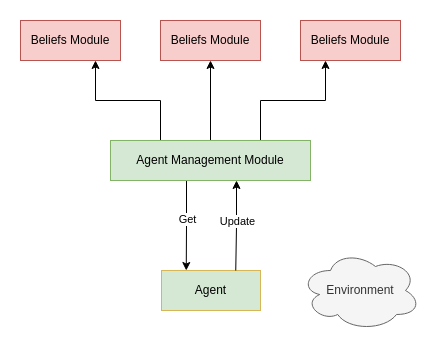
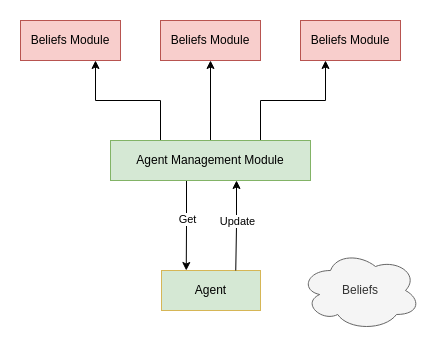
  <mxCell id="0" />
  <mxCell id="1" parent="0" />
  <mxCell id="2" value="Agent" style="rounded=0;whiteSpace=wrap;html=1;fillColor=#d5e8d4;strokeColor=#d6b656;" parent="1" vertex="1"><mxGeometry x="161" y="270" width="99" height="40" as="geometry" /></mxCell>
  <mxCell id="3" style="edgeStyle=orthogonalEdgeStyle;rounded=0;orthogonalLoop=1;jettySize=auto;html=1;exitX=0.25;exitY=0;exitDx=0;exitDy=0;entryX=0.75;entryY=1;entryDx=0;entryDy=0;" parent="1" source="10" target="11" edge="1"><mxGeometry relative="1" as="geometry" /></mxCell>
  <mxCell id="4" style="edgeStyle=orthogonalEdgeStyle;rounded=0;orthogonalLoop=1;jettySize=auto;html=1;exitX=0.5;exitY=0;exitDx=0;exitDy=0;entryX=0.5;entryY=1;entryDx=0;entryDy=0;" parent="1" source="10" target="12" edge="1"><mxGeometry relative="1" as="geometry" /></mxCell>
  <mxCell id="5" style="edgeStyle=orthogonalEdgeStyle;rounded=0;orthogonalLoop=1;jettySize=auto;html=1;exitX=0.75;exitY=0;exitDx=0;exitDy=0;entryX=0.25;entryY=1;entryDx=0;entryDy=0;" parent="1" source="10" target="13" edge="1"><mxGeometry relative="1" as="geometry" /></mxCell>
  <mxCell id="6" style="edgeStyle=orthogonalEdgeStyle;rounded=0;orthogonalLoop=1;jettySize=auto;html=1;exitX=0.38;exitY=1;exitDx=0;exitDy=0;exitPerimeter=0;entryX=0.25;entryY=0;entryDx=0;entryDy=0;" parent="1" source="10" target="2" edge="1"><mxGeometry relative="1" as="geometry" /></mxCell>
  <mxCell id="7" value="Get" style="edgeLabel;html=1;align=center;verticalAlign=middle;resizable=0;points=[];" vertex="1" connectable="0" parent="6"><mxGeometry x="-0.15" relative="1" as="geometry"><mxPoint as="offset" /></mxGeometry></mxCell>
  <mxCell id="8" style="edgeStyle=orthogonalEdgeStyle;rounded=0;orthogonalLoop=1;jettySize=auto;html=1;exitX=0.63;exitY=1;exitDx=0;exitDy=0;exitPerimeter=0;entryX=0.75;entryY=0;entryDx=0;entryDy=0;startArrow=classic;startFill=1;endArrow=none;endFill=0;" parent="1" source="10" target="2" edge="1"><mxGeometry relative="1" as="geometry" /></mxCell>
  <mxCell id="9" value="Update" style="edgeLabel;html=1;align=center;verticalAlign=middle;resizable=0;points=[];" vertex="1" connectable="0" parent="8"><mxGeometry x="-0.111" relative="1" as="geometry"><mxPoint as="offset" /></mxGeometry></mxCell>
  <mxCell id="10" value="Agent Management Module" style="rounded=0;whiteSpace=wrap;html=1;fillColor=#d5e8d4;strokeColor=#82b366;points=[[0,0,0,0,0],[0,0.25,0,0,0],[0,0.5,0,0,0],[0,0.75,0,0,0],[0,1,0,0,0],[0.25,0,0,0,0],[0.25,1,0,0,0],[0.38,1,0,0,0],[0.5,0,0,0,0],[0.5,1,0,0,0],[0.63,1,0,0,0],[0.75,0,0,0,0],[0.75,1,0,0,0],[1,0,0,0,0],[1,0.25,0,0,0],[1,0.5,0,0,0],[1,0.75,0,0,0],[1,1,0,0,0]];" parent="1" vertex="1"><mxGeometry x="110" y="140" width="200" height="40" as="geometry" /></mxCell>
  <mxCell id="11" value="Beliefs Module" style="rounded=0;whiteSpace=wrap;html=1;fillColor=#f8cecc;strokeColor=#b85450;" parent="1" vertex="1"><mxGeometry x="20" y="20" width="100" height="40" as="geometry" /></mxCell>
  <mxCell id="12" value="Beliefs Module" style="rounded=0;whiteSpace=wrap;html=1;fillColor=#f8cecc;strokeColor=#b85450;" parent="1" vertex="1"><mxGeometry x="160" y="20" width="100" height="40" as="geometry" /></mxCell>
  <mxCell id="13" value="Beliefs Module" style="rounded=0;whiteSpace=wrap;html=1;fillColor=#f8cecc;strokeColor=#b85450;" parent="1" vertex="1"><mxGeometry x="300" y="20" width="100" height="40" as="geometry" /></mxCell>
- <mxCell id="14" value="Environment" style="ellipse;shape=cloud;whiteSpace=wrap;html=1;fillColor=#f5f5f5;strokeColor=#666666;fontColor=#333333;" vertex="1" parent="1"><mxGeometry x="300" y="250" width="120" height="80" as="geometry" /></mxCell>
+ <mxCell id="14" value="Beliefs" style="ellipse;shape=cloud;whiteSpace=wrap;html=1;fillColor=#f5f5f5;strokeColor=#666666;fontColor=#333333;" vertex="1" parent="1"><mxGeometry x="300" y="250" width="120" height="80" as="geometry" /></mxCell>
